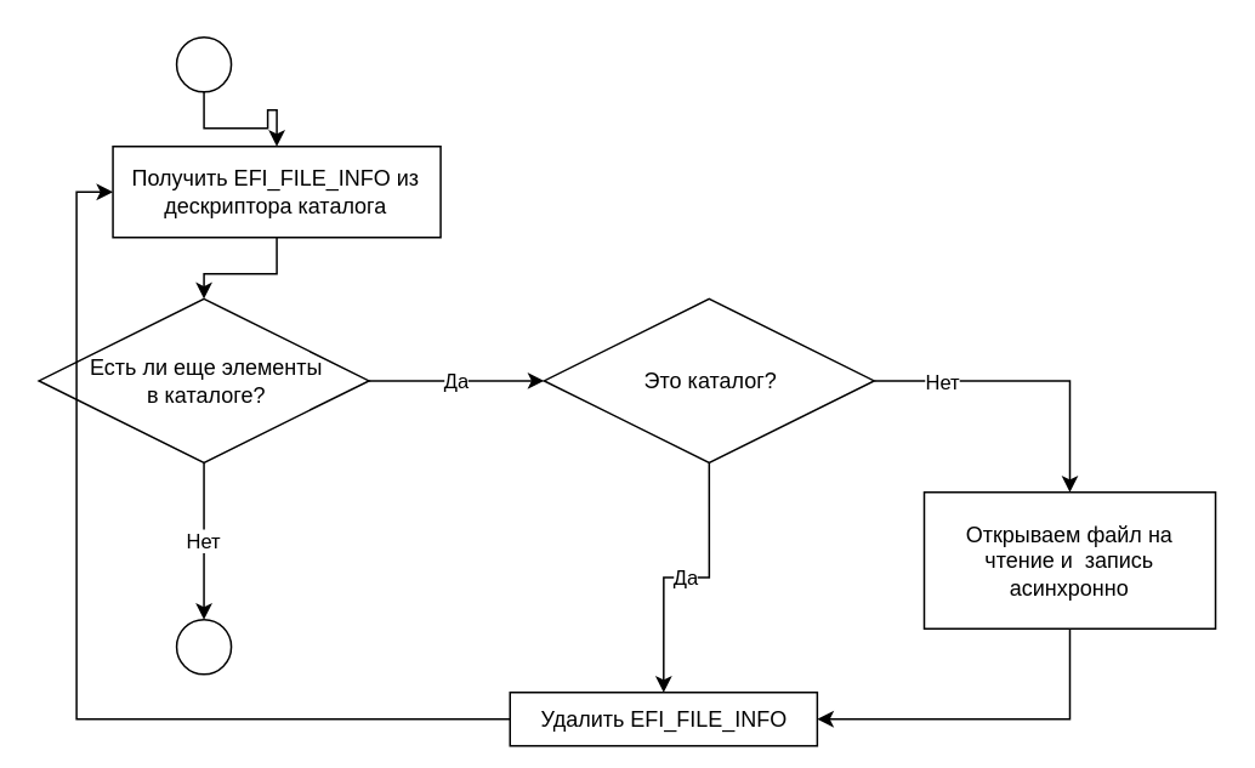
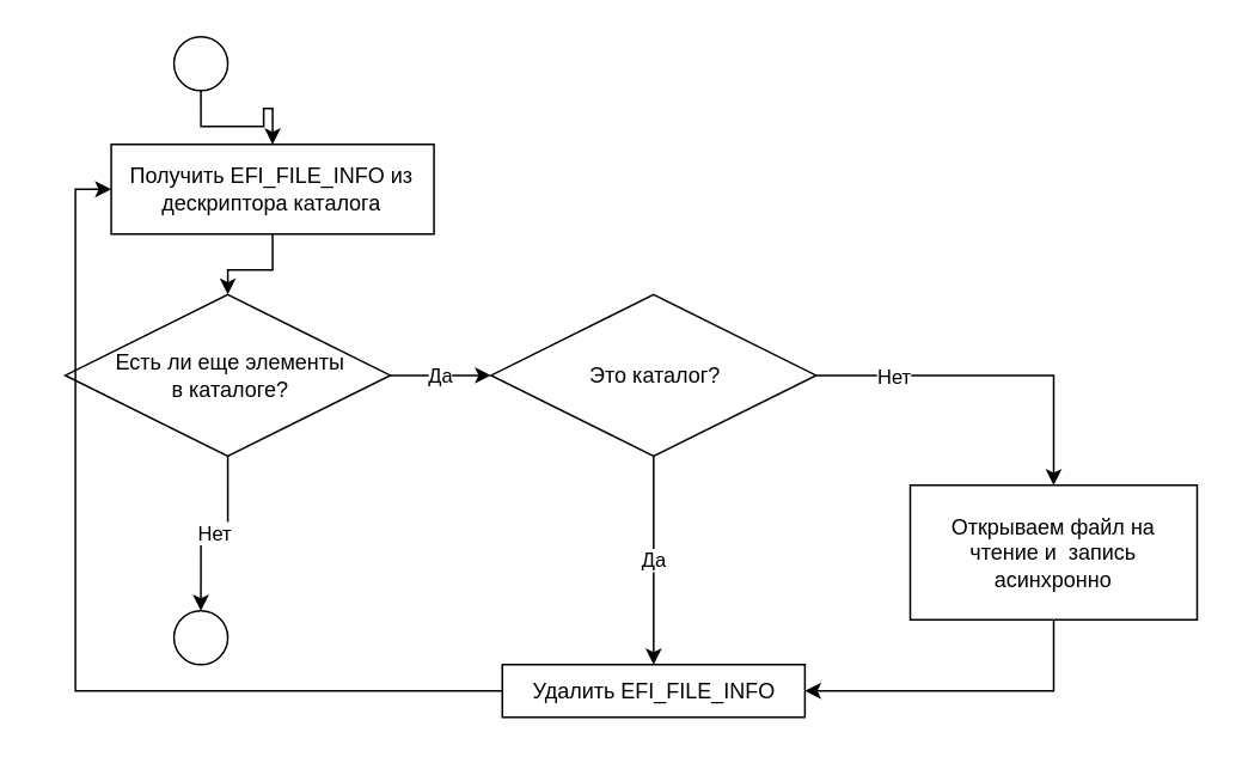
  <mxCell id="0" />
  <mxCell id="1" parent="0" />
  <mxCell id="2" style="edgeStyle=orthogonalEdgeStyle;rounded=0;orthogonalLoop=1;jettySize=auto;html=1;exitX=0.5;exitY=1;exitDx=0;exitDy=0;entryX=0.5;entryY=0;entryDx=0;entryDy=0;" edge="1" parent="1" source="3" target="5"><mxGeometry relative="1" as="geometry" /></mxCell>
  <mxCell id="3" value="" style="ellipse;whiteSpace=wrap;html=1;aspect=fixed;" vertex="1" parent="1"><mxGeometry x="96.38" y="20" width="30" height="30" as="geometry" /></mxCell>
  <mxCell id="4" style="edgeStyle=orthogonalEdgeStyle;rounded=0;orthogonalLoop=1;jettySize=auto;html=1;exitX=0.5;exitY=1;exitDx=0;exitDy=0;entryX=0.5;entryY=0;entryDx=0;entryDy=0;" edge="1" parent="1" source="5" target="8"><mxGeometry relative="1" as="geometry" /></mxCell>
  <mxCell id="5" value="Получить EFI_FILE_INFO из дескриптора каталога" style="rounded=0;whiteSpace=wrap;html=1;" vertex="1" parent="1"><mxGeometry x="61.38" y="80" width="180" height="50" as="geometry" /></mxCell>
  <mxCell id="6" value="Нет" style="edgeStyle=orthogonalEdgeStyle;rounded=0;orthogonalLoop=1;jettySize=auto;html=1;exitX=0.5;exitY=1;exitDx=0;exitDy=0;entryX=0.5;entryY=0;entryDx=0;entryDy=0;" edge="1" parent="1" source="8" target="14"><mxGeometry relative="1" as="geometry" /></mxCell>
  <mxCell id="7" value="Да" style="edgeStyle=orthogonalEdgeStyle;rounded=0;orthogonalLoop=1;jettySize=auto;html=1;exitX=1;exitY=0.5;exitDx=0;exitDy=0;entryX=0;entryY=0.5;entryDx=0;entryDy=0;" edge="1" parent="1" source="8" target="11"><mxGeometry relative="1" as="geometry" /></mxCell>
- <mxCell id="8" value="Есть ли еще элементы в каталоге?" style="rhombus;whiteSpace=wrap;html=1;spacingLeft=23;spacingRight=20;" vertex="1" parent="1"><mxGeometry x="20.76" y="163.75" width="181.25" height="90" as="geometry" /></mxCell>
+ <mxCell id="8" value="Есть ли еще элементы в каталоге?" style="rhombus;whiteSpace=wrap;html=1;spacingLeft=23;spacingRight=20;" vertex="1" parent="1"><mxGeometry x="35.76" y="163.75" width="181.25" height="90" as="geometry" /></mxCell>
  <mxCell id="9" value="Да" style="edgeStyle=orthogonalEdgeStyle;rounded=0;orthogonalLoop=1;jettySize=auto;html=1;exitX=0.5;exitY=1;exitDx=0;exitDy=0;entryX=0.5;entryY=0;entryDx=0;entryDy=0;" edge="1" parent="1" source="11" target="13"><mxGeometry relative="1" as="geometry" /></mxCell>
  <mxCell id="10" value="Нет" style="edgeStyle=orthogonalEdgeStyle;rounded=0;orthogonalLoop=1;jettySize=auto;html=1;exitX=1;exitY=0.5;exitDx=0;exitDy=0;entryX=0.5;entryY=0;entryDx=0;entryDy=0;" edge="1" parent="1" source="11" target="16"><mxGeometry x="-0.561" y="-1" relative="1" as="geometry"><mxPoint x="1" as="offset" /></mxGeometry></mxCell>
- <mxCell id="11" value="Это каталог?" style="rhombus;whiteSpace=wrap;html=1;spacingLeft=23;spacingRight=20;" vertex="1" parent="1"><mxGeometry x="298.25" y="163.75" width="181.25" height="90" as="geometry" /></mxCell>
+ <mxCell id="11" value="Это каталог?" style="rhombus;whiteSpace=wrap;html=1;spacingLeft=23;spacingRight=20;" vertex="1" parent="1"><mxGeometry x="273.25" y="163.75" width="181.25" height="90" as="geometry" /></mxCell>
  <mxCell id="12" style="edgeStyle=orthogonalEdgeStyle;rounded=0;orthogonalLoop=1;jettySize=auto;html=1;exitX=0;exitY=0.5;exitDx=0;exitDy=0;entryX=0;entryY=0.5;entryDx=0;entryDy=0;" edge="1" parent="1" source="13" target="5"><mxGeometry relative="1" as="geometry" /></mxCell>
- <mxCell id="13" value="Удалить EFI_FILE_INFO" style="rounded=0;whiteSpace=wrap;html=1;" vertex="1" parent="1"><mxGeometry x="279.5" y="380" width="168.75" height="29.37" as="geometry" /></mxCell>
+ <mxCell id="13" value="Удалить EFI_FILE_INFO" style="rounded=0;whiteSpace=wrap;html=1;" vertex="1" parent="1"><mxGeometry x="279.5" y="370" width="168.75" height="29.37" as="geometry" /></mxCell>
  <mxCell id="14" value="" style="ellipse;whiteSpace=wrap;html=1;aspect=fixed;" vertex="1" parent="1"><mxGeometry x="96.38" y="340" width="30" height="30" as="geometry" /></mxCell>
  <mxCell id="15" style="edgeStyle=orthogonalEdgeStyle;rounded=0;orthogonalLoop=1;jettySize=auto;html=1;exitX=0.5;exitY=1;exitDx=0;exitDy=0;entryX=1;entryY=0.5;entryDx=0;entryDy=0;" edge="1" parent="1" source="16" target="13"><mxGeometry relative="1" as="geometry" /></mxCell>
  <mxCell id="16" value="Открываем файл на чтение и&amp;nbsp; запись асинхронно" style="rounded=0;whiteSpace=wrap;html=1;spacingLeft=2;spacingRight=2;" vertex="1" parent="1"><mxGeometry x="507" y="270" width="160" height="75" as="geometry" /></mxCell>
